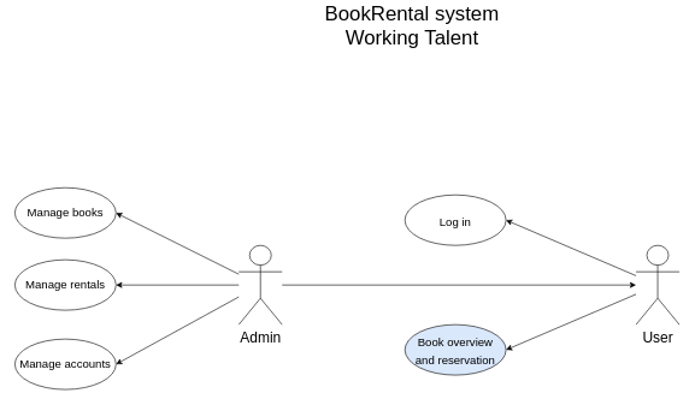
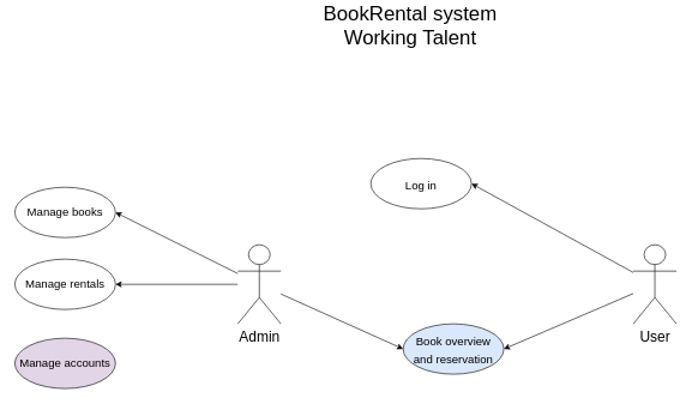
  <mxCell id="0" />
  <mxCell id="1" parent="0" />
- <mxCell id="2" style="rounded=0;orthogonalLoop=1;jettySize=auto;html=1;" parent="1" source="6" target="13" edge="1"><mxGeometry relative="1" as="geometry" /></mxCell>
+ <mxCell id="2" style="rounded=0;orthogonalLoop=1;jettySize=auto;html=1;entryX=0;entryY=0.5;entryDx=0;entryDy=0;" parent="1" source="6" target="15" edge="1"><mxGeometry relative="1" as="geometry" /></mxCell>
  <mxCell id="3" style="edgeStyle=none;rounded=0;orthogonalLoop=1;jettySize=auto;html=1;entryX=1;entryY=0.5;entryDx=0;entryDy=0;" parent="1" source="6" target="8" edge="1"><mxGeometry relative="1" as="geometry" /></mxCell>
  <mxCell id="4" style="edgeStyle=none;rounded=0;orthogonalLoop=1;jettySize=auto;html=1;entryX=1;entryY=0.5;entryDx=0;entryDy=0;" parent="1" source="6" target="10" edge="1"><mxGeometry relative="1" as="geometry" /></mxCell>
- <mxCell id="5" style="edgeStyle=none;rounded=0;orthogonalLoop=1;jettySize=auto;html=1;entryX=1;entryY=0.5;entryDx=0;entryDy=0;" parent="1" source="6" target="9" edge="1"><mxGeometry relative="1" as="geometry" /></mxCell>
  <mxCell id="6" value="&lt;font style=&quot;font-size: 20px;&quot;&gt;Admin&lt;/font&gt;" style="shape=umlActor;verticalLabelPosition=bottom;verticalAlign=top;html=1;" parent="1" vertex="1"><mxGeometry x="330" y="340" width="60" height="110" as="geometry" /></mxCell>
  <mxCell id="7" value="&lt;font style=&quot;font-size: 28px;&quot;&gt;BookRental system Working Talent&lt;/font&gt;" style="text;html=1;strokeColor=none;fillColor=none;align=center;verticalAlign=middle;whiteSpace=wrap;rounded=0;" parent="1" vertex="1"><mxGeometry x="400" y="20" width="340" height="30" as="geometry" /></mxCell>
  <mxCell id="8" value="Manage books" style="ellipse;whiteSpace=wrap;html=1;fontSize=16;" parent="1" vertex="1"><mxGeometry x="20" y="260" width="140" height="70" as="geometry" /></mxCell>
- <mxCell id="9" value="Manage accounts" style="ellipse;whiteSpace=wrap;html=1;fontSize=16;" parent="1" vertex="1"><mxGeometry x="20" y="470" width="140" height="70" as="geometry" /></mxCell>
+ <mxCell id="9" value="Manage accounts" style="ellipse;whiteSpace=wrap;html=1;fontSize=16;fillColor=#e1d5e7;" parent="1" vertex="1"><mxGeometry x="20" y="470" width="140" height="70" as="geometry" /></mxCell>
  <mxCell id="10" value="Manage rentals" style="ellipse;whiteSpace=wrap;html=1;fontSize=16;" parent="1" vertex="1"><mxGeometry x="20" y="360" width="140" height="70" as="geometry" /></mxCell>
  <mxCell id="11" style="edgeStyle=none;rounded=0;orthogonalLoop=1;jettySize=auto;html=1;entryX=1;entryY=0.5;entryDx=0;entryDy=0;fontSize=16;" parent="1" source="13" target="14" edge="1"><mxGeometry relative="1" as="geometry" /></mxCell>
  <mxCell id="12" style="edgeStyle=none;rounded=0;orthogonalLoop=1;jettySize=auto;html=1;entryX=1;entryY=0.5;entryDx=0;entryDy=0;fontSize=16;" parent="1" source="13" target="15" edge="1"><mxGeometry relative="1" as="geometry" /></mxCell>
  <mxCell id="13" value="&lt;font style=&quot;font-size: 20px;&quot;&gt;User&lt;/font&gt;" style="shape=umlActor;verticalLabelPosition=bottom;verticalAlign=top;html=1;" parent="1" vertex="1"><mxGeometry x="880" y="340" width="60" height="110" as="geometry" /></mxCell>
- <mxCell id="14" value="&lt;font style=&quot;font-size: 16px;&quot;&gt;Log in&lt;/font&gt;" style="ellipse;whiteSpace=wrap;html=1;fontSize=20;" parent="1" vertex="1"><mxGeometry x="560" y="270" width="140" height="70" as="geometry" /></mxCell>
+ <mxCell id="14" value="&lt;font style=&quot;font-size: 16px;&quot;&gt;Log in&lt;/font&gt;" style="ellipse;whiteSpace=wrap;html=1;fontSize=20;" parent="1" vertex="1"><mxGeometry x="515" y="220" width="140" height="70" as="geometry" /></mxCell>
  <mxCell id="15" value="&lt;font style=&quot;font-size: 16px;&quot;&gt;Book overview&lt;br&gt;and reservation&lt;br&gt;&lt;/font&gt;" style="ellipse;whiteSpace=wrap;html=1;fontSize=20;fillColor=#dae8fc;" parent="1" vertex="1"><mxGeometry x="560" y="450" width="140" height="70" as="geometry" /></mxCell>
